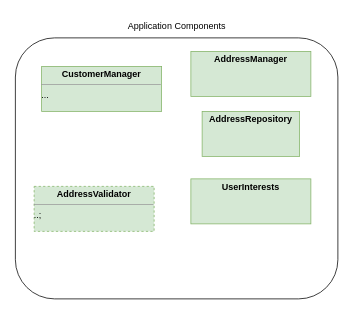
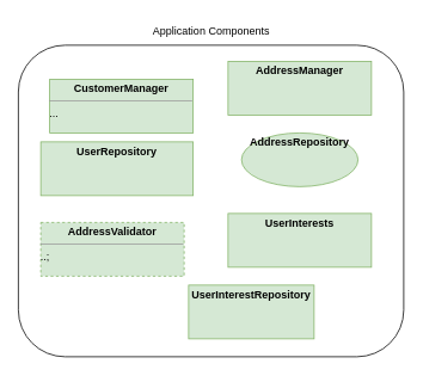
  <mxCell id="0" />
  <mxCell id="1" parent="0" />
  <mxCell id="2" value="" style="rounded=1;whiteSpace=wrap;html=1;" parent="1" vertex="1"><mxGeometry x="20" y="50" width="430" height="348" as="geometry" /></mxCell>
  <mxCell id="3" value="&lt;p style=&quot;margin:0px;margin-top:4px;text-align:center;&quot;&gt;&lt;b&gt;AddressManager&lt;/b&gt;&lt;/p&gt;" style="verticalAlign=top;align=left;overflow=fill;fontSize=12;fontFamily=Helvetica;html=1;whiteSpace=wrap;fillColor=#d5e8d4;strokeColor=#82b366;" parent="1" vertex="1"><mxGeometry x="254" y="68" width="160" height="60" as="geometry" /></mxCell>
  <mxCell id="4" value="&lt;p style=&quot;margin:0px;margin-top:4px;text-align:center;&quot;&gt;&lt;b&gt;AddressValidator&lt;/b&gt;&lt;/p&gt;&lt;hr size=&quot;1&quot;&gt;&lt;div style=&quot;height:2px;&quot;&gt;..;&lt;/div&gt;" style="verticalAlign=top;align=left;overflow=fill;fontSize=12;fontFamily=Helvetica;html=1;whiteSpace=wrap;fillColor=#d5e8d4;strokeColor=#82b366;dashed=1;" parent="1" vertex="1"><mxGeometry x="45" y="248" width="160" height="60" as="geometry" /></mxCell>
  <mxCell id="5" value="Application Components" style="text;html=1;align=center;verticalAlign=middle;resizable=0;points=[];autosize=1;strokeColor=none;fillColor=none;" parent="1" vertex="1"><mxGeometry x="160" y="20" width="150" height="30" as="geometry" /></mxCell>
- <mxCell id="7" value="&lt;p style=&quot;margin:0px;margin-top:4px;text-align:center;&quot;&gt;&lt;b&gt;AddressRepository&lt;/b&gt;&lt;/p&gt;" style="verticalAlign=top;align=left;overflow=fill;fontSize=12;fontFamily=Helvetica;html=1;whiteSpace=wrap;fillColor=#d5e8d4;strokeColor=#82b366;" parent="1" vertex="1"><mxGeometry x="269" y="148" width="130" height="60" as="geometry" /></mxCell>
+ <mxCell id="6" value="&lt;p style=&quot;margin:0px;margin-top:4px;text-align:center;&quot;&gt;&lt;b&gt;UserRepository&lt;/b&gt;&lt;/p&gt;" style="verticalAlign=top;align=left;overflow=fill;fontSize=12;fontFamily=Helvetica;html=1;whiteSpace=wrap;fillColor=#d5e8d4;strokeColor=#82b366;" parent="1" vertex="1"><mxGeometry x="45" y="158" width="170" height="60" as="geometry" /></mxCell>
+ <mxCell id="7" value="&lt;p style=&quot;margin:0px;margin-top:4px;text-align:center;&quot;&gt;&lt;b&gt;AddressRepository&lt;/b&gt;&lt;/p&gt;" style="ellipse;verticalAlign=top;align=left;overflow=fill;fontSize=12;fontFamily=Helvetica;html=1;whiteSpace=wrap;fillColor=#d5e8d4;strokeColor=#82b366;" parent="1" vertex="1"><mxGeometry x="269" y="148" width="130" height="60" as="geometry" /></mxCell>
  <mxCell id="8" value="&lt;p style=&quot;margin:0px;margin-top:4px;text-align:center;&quot;&gt;&lt;b&gt;CustomerManager&lt;/b&gt;&lt;/p&gt;&lt;hr size=&quot;1&quot;&gt;&lt;div style=&quot;height:2px;&quot;&gt;...&lt;/div&gt;" style="verticalAlign=top;align=left;overflow=fill;fontSize=12;fontFamily=Helvetica;html=1;whiteSpace=wrap;fillColor=#d5e8d4;strokeColor=#82b366;" vertex="1" parent="1"><mxGeometry x="55" y="88" width="160" height="60" as="geometry" /></mxCell>
  <mxCell id="9" value="&lt;p style=&quot;margin:0px;margin-top:4px;text-align:center;&quot;&gt;&lt;b&gt;UserInterests&lt;/b&gt;&lt;/p&gt;" style="verticalAlign=top;align=left;overflow=fill;fontSize=12;fontFamily=Helvetica;html=1;whiteSpace=wrap;fillColor=#d5e8d4;strokeColor=#82b366;" vertex="1" parent="1"><mxGeometry x="254" y="238" width="160" height="60" as="geometry" /></mxCell>
+ <mxCell id="10" value="&lt;p style=&quot;margin:0px;margin-top:4px;text-align:center;&quot;&gt;&lt;b&gt;UserInterestRepository&lt;/b&gt;&lt;/p&gt;" style="verticalAlign=top;align=left;overflow=fill;fontSize=12;fontFamily=Helvetica;html=1;whiteSpace=wrap;fillColor=#d5e8d4;strokeColor=#82b366;" vertex="1" parent="1"><mxGeometry x="210" y="318" width="140" height="60" as="geometry" /></mxCell>
